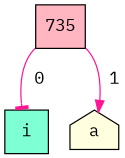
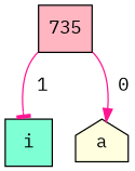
  digraph {
    fontname="IBM Plex Mono"
    node [fontname="IBM Plex Mono" shape=box style=filled]
    edge [color=deeppink fontname="IBM Plex Mono"]
    n1 [fillcolor=lightpink label=735 width=0.5]
    n2 [fillcolor=aquamarine label=i width=0.5]
    n3 [fillcolor=lightyellow label=a shape=house width=0.5]
-   n1 -> n2 [arrowhead=tee label=" 0" tailport=sw]
-   n1 -> n3 [arrowhead=normal label=" 1" tailport=se]
+   n1 -> n2 [arrowhead=tee label=" 1" tailport=sw]
+   n1 -> n3 [arrowhead=normal label=" 0" tailport=se]
  }
